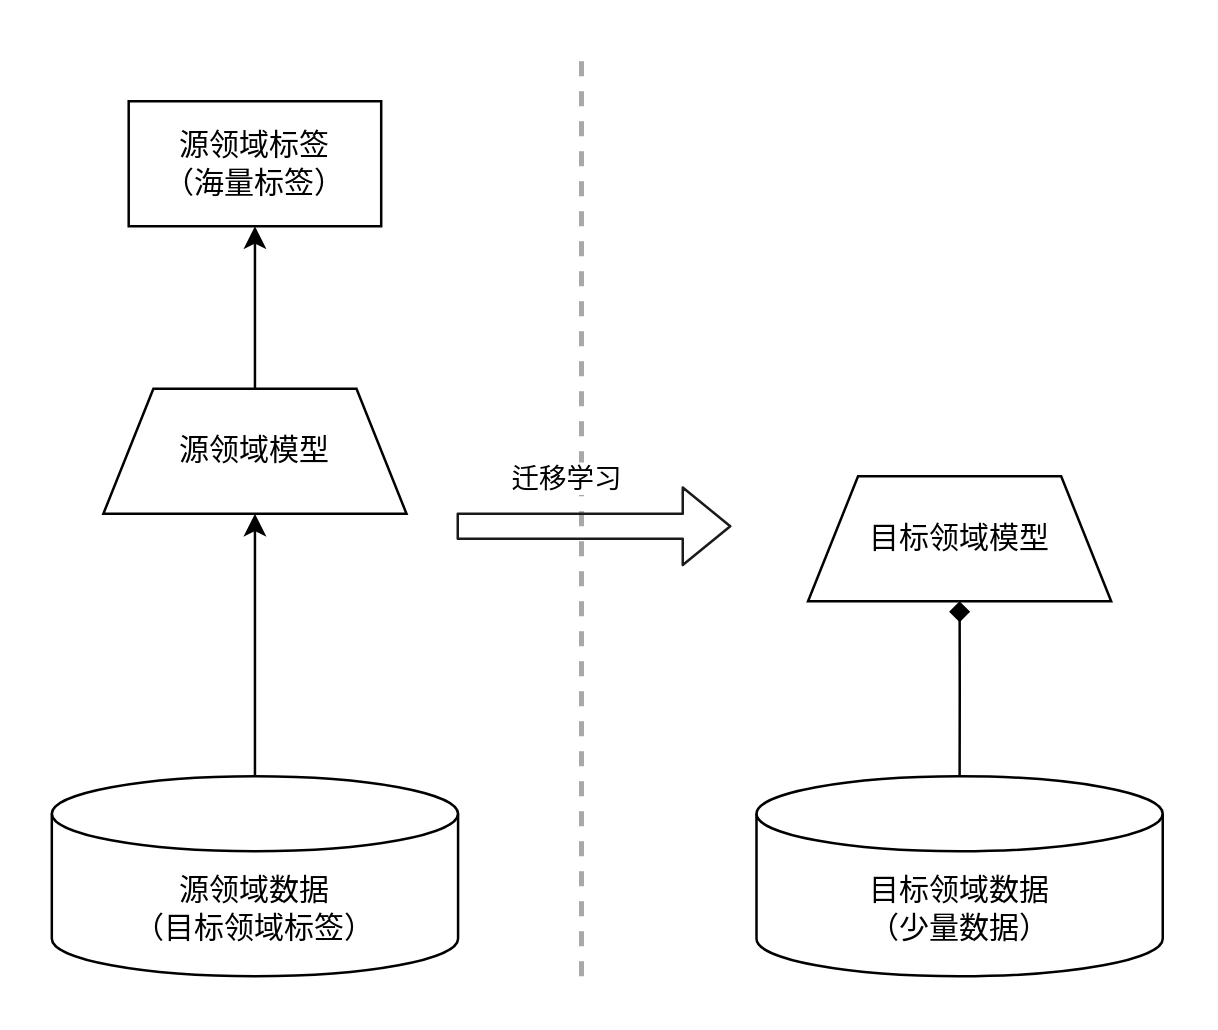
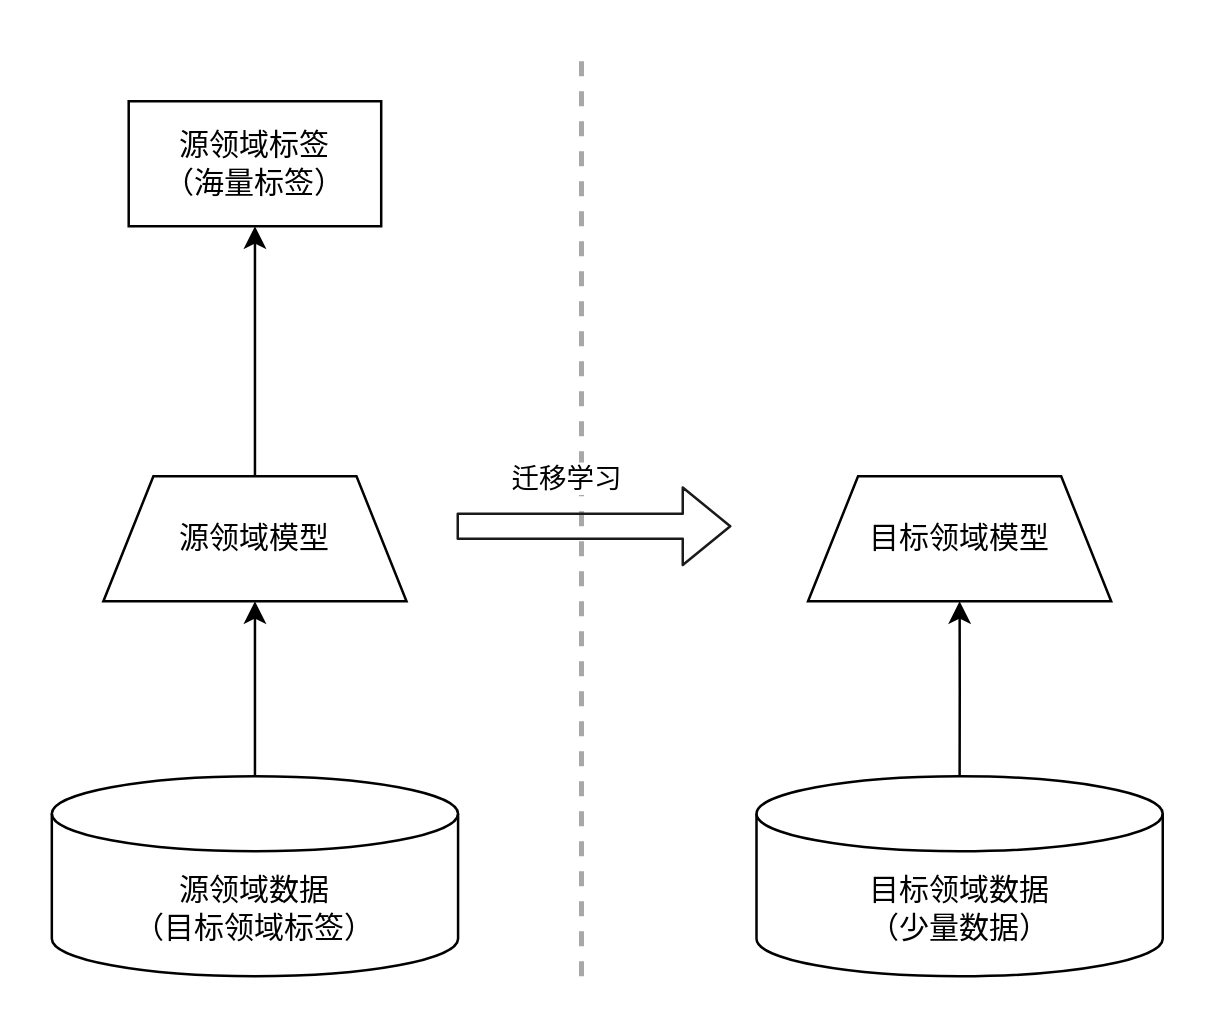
  <mxCell id="0" />
  <mxCell id="1" parent="0" />
  <mxCell id="2" style="edgeStyle=orthogonalEdgeStyle;rounded=0;orthogonalLoop=1;jettySize=auto;html=1;exitX=0.5;exitY=0;exitDx=0;exitDy=0;exitPerimeter=0;entryX=0.5;entryY=1;entryDx=0;entryDy=0;" parent="1" source="3" target="5" edge="1"><mxGeometry relative="1" as="geometry" /></mxCell>
  <mxCell id="3" value="源领域数据&lt;br&gt;（目标领域标签）" style="shape=cylinder3;whiteSpace=wrap;html=1;boundedLbl=1;backgroundOutline=1;size=15;" parent="1" vertex="1"><mxGeometry x="20.13" y="310" width="162.5" height="80" as="geometry" /></mxCell>
  <mxCell id="4" style="edgeStyle=orthogonalEdgeStyle;rounded=0;orthogonalLoop=1;jettySize=auto;html=1;exitX=0.5;exitY=0;exitDx=0;exitDy=0;" parent="1" source="5" target="6" edge="1"><mxGeometry relative="1" as="geometry" /></mxCell>
- <mxCell id="5" value="源领域模型" style="shape=trapezoid;perimeter=trapezoidPerimeter;whiteSpace=wrap;html=1;fixedSize=1;" parent="1" vertex="1"><mxGeometry x="40.75" y="155" width="121.25" height="50" as="geometry" /></mxCell>
+ <mxCell id="5" value="源领域模型" style="shape=trapezoid;perimeter=trapezoidPerimeter;whiteSpace=wrap;html=1;fixedSize=1;" parent="1" vertex="1"><mxGeometry x="40.75" y="190" width="121.25" height="50" as="geometry" /></mxCell>
  <mxCell id="6" value="源领域标签&lt;br&gt;（海量标签）" style="rounded=0;whiteSpace=wrap;html=1;" parent="1" vertex="1"><mxGeometry x="50.88" y="40" width="101" height="50" as="geometry" /></mxCell>
- <mxCell id="7" style="edgeStyle=orthogonalEdgeStyle;rounded=0;orthogonalLoop=1;jettySize=auto;html=1;exitX=0.5;exitY=0;exitDx=0;exitDy=0;exitPerimeter=0;entryX=0.5;entryY=1;entryDx=0;entryDy=0;endArrow=diamond;" parent="1" source="8" target="9" edge="1"><mxGeometry relative="1" as="geometry" /></mxCell>
+ <mxCell id="7" style="edgeStyle=orthogonalEdgeStyle;rounded=0;orthogonalLoop=1;jettySize=auto;html=1;exitX=0.5;exitY=0;exitDx=0;exitDy=0;exitPerimeter=0;entryX=0.5;entryY=1;entryDx=0;entryDy=0;" parent="1" source="8" target="9" edge="1"><mxGeometry relative="1" as="geometry" /></mxCell>
  <mxCell id="8" value="目标领域数据&lt;br&gt;（少量数据）" style="shape=cylinder3;whiteSpace=wrap;html=1;boundedLbl=1;backgroundOutline=1;size=15;" parent="1" vertex="1"><mxGeometry x="302" y="310" width="162.5" height="80" as="geometry" /></mxCell>
  <mxCell id="9" value="目标领域模型" style="shape=trapezoid;perimeter=trapezoidPerimeter;whiteSpace=wrap;html=1;fixedSize=1;" parent="1" vertex="1"><mxGeometry x="322.62" y="190" width="121.25" height="50" as="geometry" /></mxCell>
  <mxCell id="10" value="" style="endArrow=none;dashed=1;html=1;strokeWidth=2;strokeColor=#A8A8A8;" parent="1" edge="1"><mxGeometry width="50" height="50" relative="1" as="geometry"><mxPoint x="232" y="390" as="sourcePoint" /><mxPoint x="232" as="targetPoint" y="20" /></mxGeometry></mxCell>
  <mxCell id="11" value="迁移学习" style="edgeLabel;html=1;align=center;verticalAlign=middle;resizable=0;points=[];" parent="10" vertex="1" connectable="0"><mxGeometry x="0.124" y="7" relative="1" as="geometry"><mxPoint y="8" as="offset" /></mxGeometry></mxCell>
  <mxCell id="12" value="" style="shape=flexArrow;endArrow=classic;html=1;strokeColor=#1A1A1A;" parent="1" edge="1"><mxGeometry width="50" height="50" relative="1" as="geometry"><mxPoint x="182" y="210" as="sourcePoint" /><mxPoint x="292" y="210" as="targetPoint" /></mxGeometry></mxCell>
